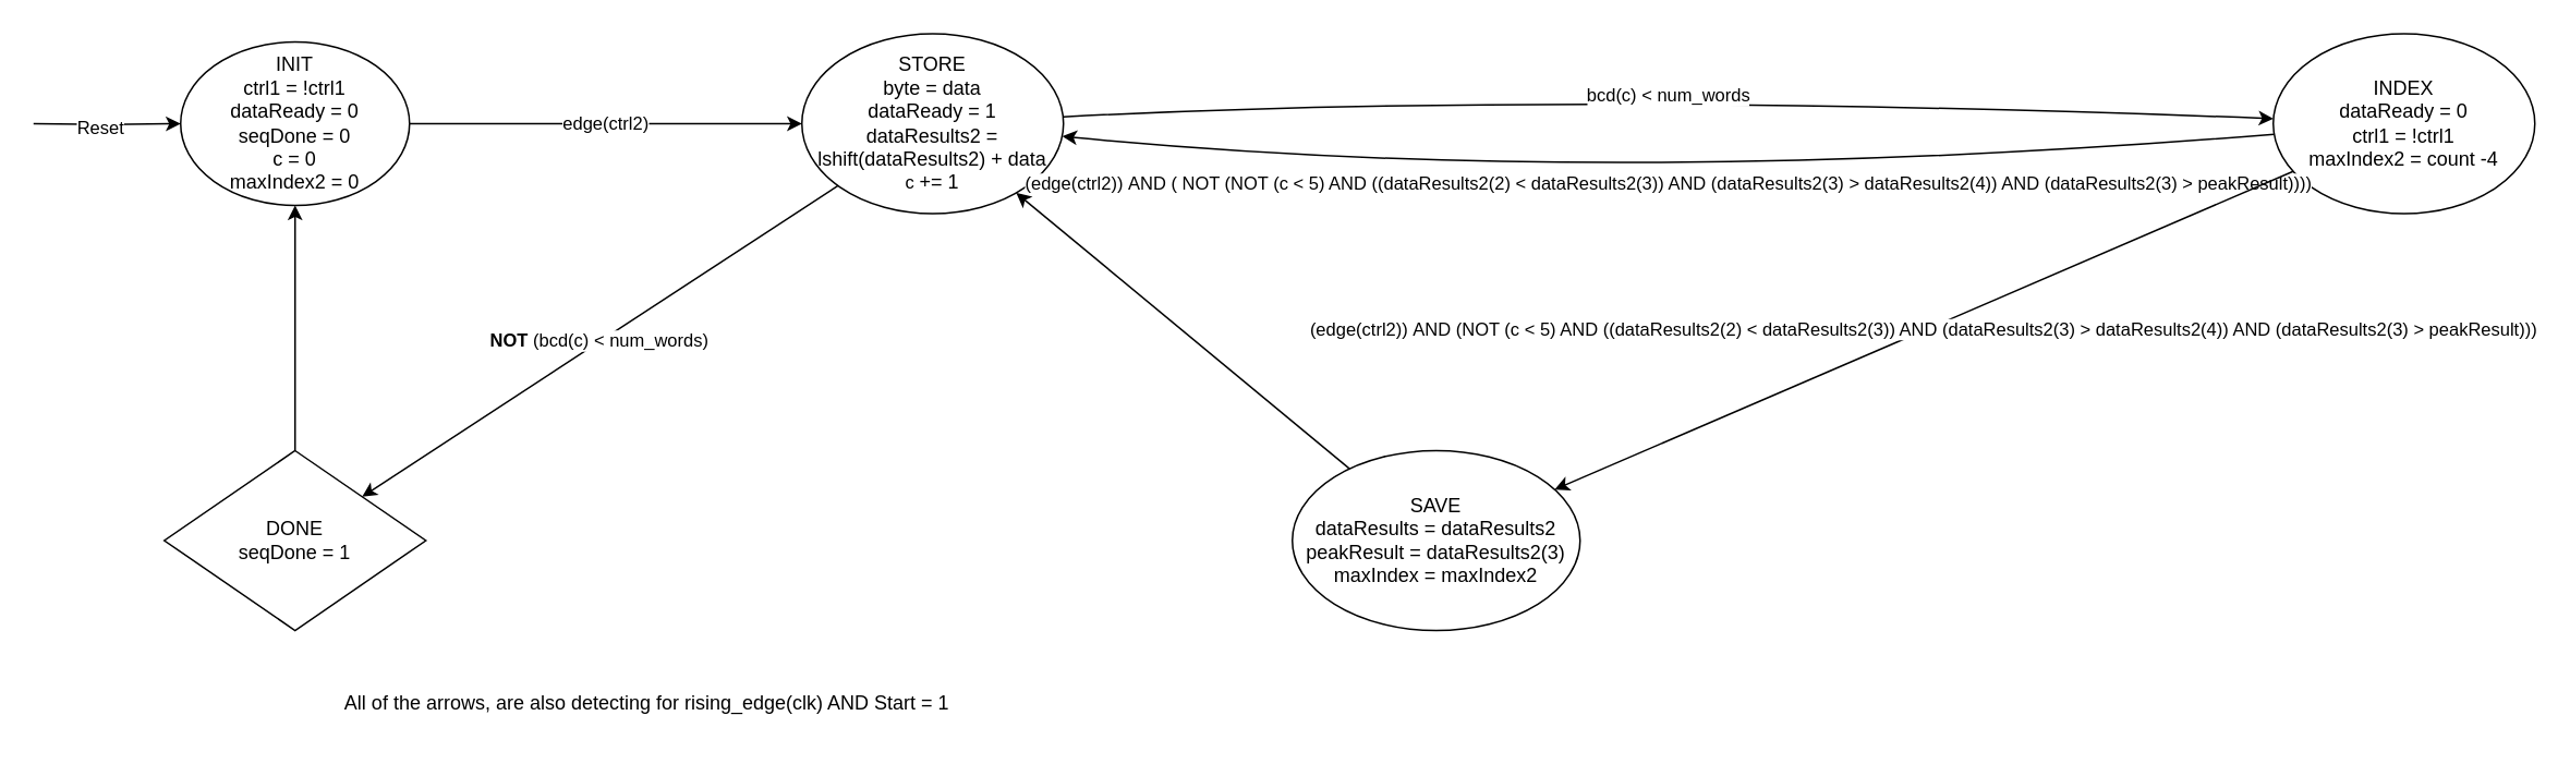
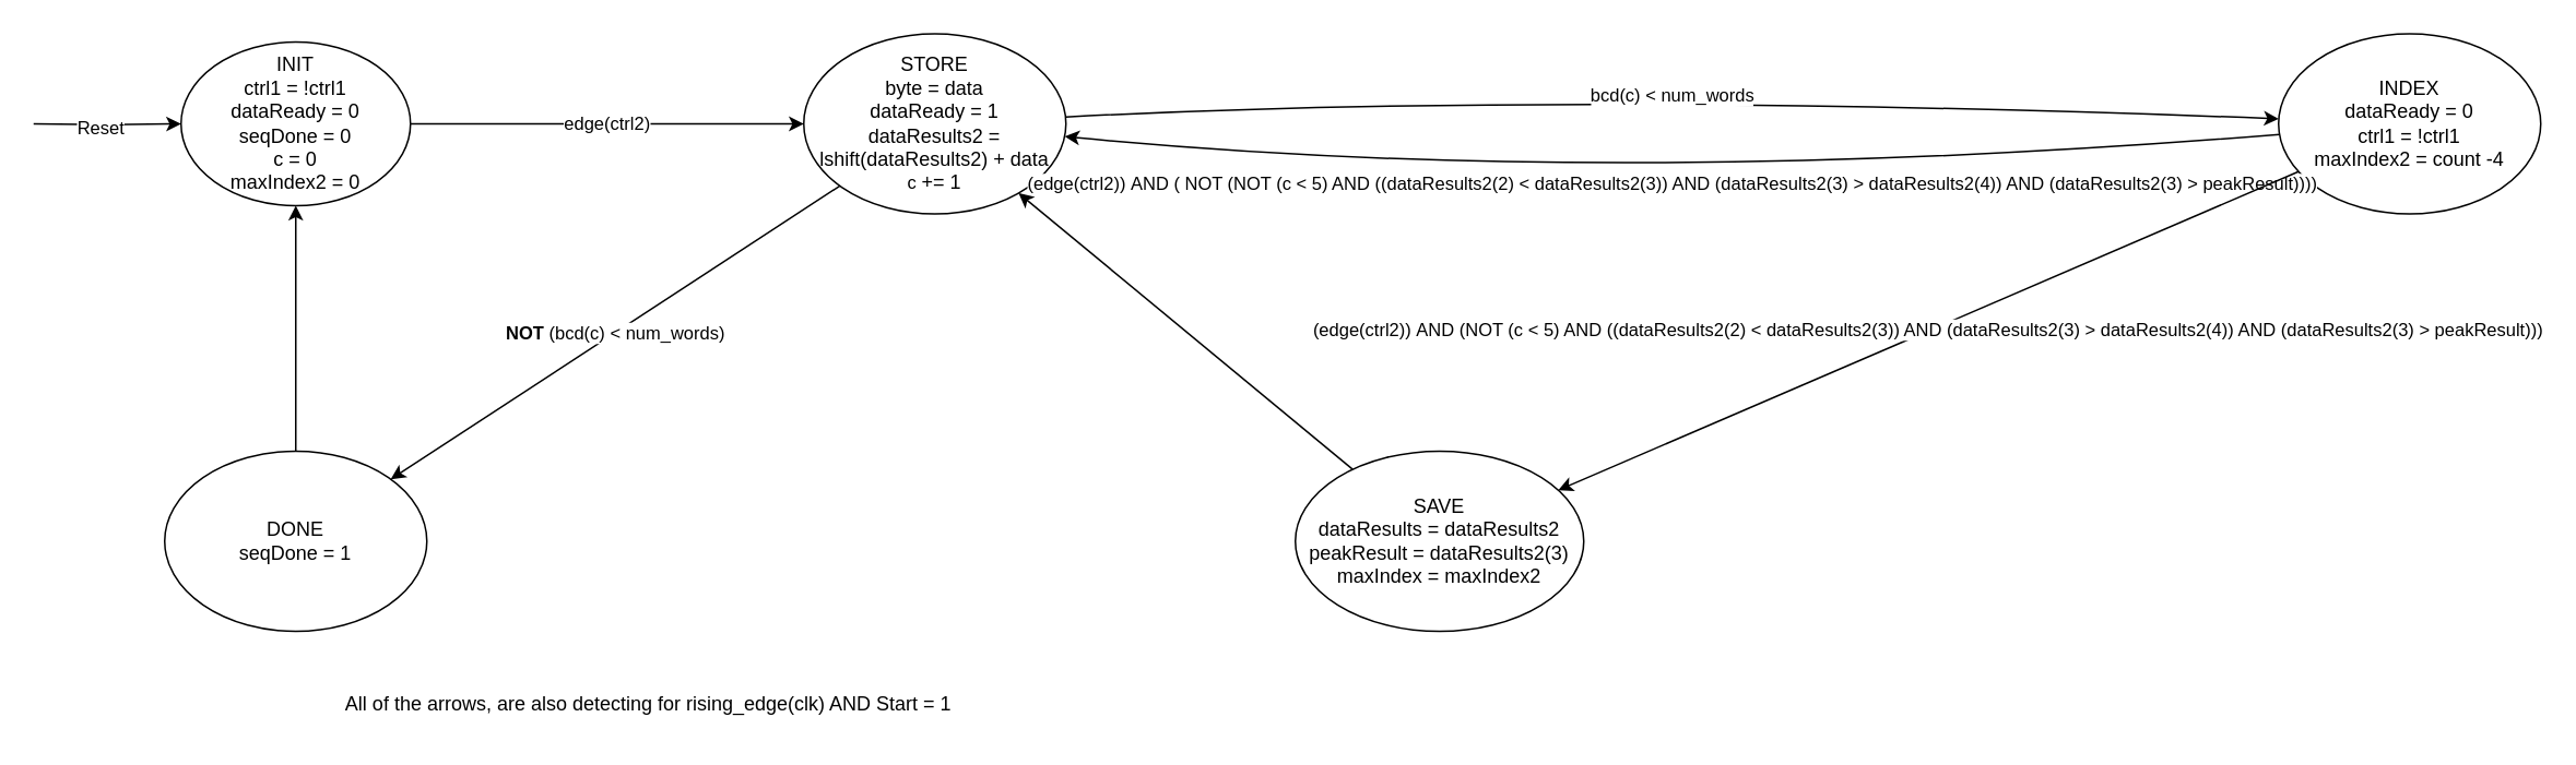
  <mxCell id="0" />
  <mxCell id="1" parent="0" />
  <mxCell id="2" value="edge(ctrl2)" style="edgeStyle=orthogonalEdgeStyle;rounded=0;orthogonalLoop=1;jettySize=auto;html=1;" parent="1" source="3" target="4" edge="1"><mxGeometry relative="1" as="geometry" /></mxCell>
  <mxCell id="3" value="INIT&lt;div&gt;ctrl1 = !ctrl1&lt;/div&gt;&lt;div&gt;dataReady = 0&lt;/div&gt;&lt;div&gt;seqDone = 0&lt;/div&gt;&lt;div&gt;c = 0&lt;/div&gt;&lt;div&gt;maxIndex2 = 0&lt;/div&gt;" style="ellipse;whiteSpace=wrap;html=1;" parent="1" vertex="1"><mxGeometry x="110" y="25" width="140" height="100" as="geometry" /></mxCell>
  <mxCell id="4" value="&lt;div&gt;STORE&lt;/div&gt;&lt;div&gt;byte = data&lt;/div&gt;&lt;div&gt;dataReady = 1&lt;/div&gt;&lt;div&gt;dataResults2 = lshift(dataResults2) + data&lt;/div&gt;&lt;div&gt;&lt;span style=&quot;background-color: rgb(255, 255, 255); font-size: 11px; text-wrap: nowrap;&quot;&gt;c&amp;nbsp;&lt;/span&gt;+= 1&lt;/div&gt;" style="ellipse;whiteSpace=wrap;html=1;" parent="1" vertex="1"><mxGeometry x="490" y="20" width="160" height="110" as="geometry" /></mxCell>
  <mxCell id="5" value="&lt;div&gt;&lt;span style=&quot;background-color: initial;&quot;&gt;INDEX&lt;/span&gt;&lt;/div&gt;&lt;div&gt;&lt;span style=&quot;background-color: initial;&quot;&gt;dataReady = 0&lt;/span&gt;&lt;br&gt;&lt;/div&gt;&lt;div&gt;ctrl1 = !ctrl1&lt;/div&gt;&lt;div&gt;maxIndex2 = count -4&lt;/div&gt;" style="ellipse;whiteSpace=wrap;html=1;" parent="1" vertex="1"><mxGeometry x="1390" y="20" width="160" height="110" as="geometry" /></mxCell>
  <mxCell id="6" value="(edge(ctrl2))&amp;nbsp;AND ( NOT (NOT (c &amp;lt; 5) AND ((dataResults2(2) &amp;lt; dataResults2(3)) AND (dataResults2(3) &amp;gt; dataResults2(4)) AND (dataResults2(3) &amp;gt; peakResult))))" style="curved=1;endArrow=classic;html=1;rounded=0;" parent="1" source="5" target="4" edge="1"><mxGeometry x="-0.0" width="50" height="50" relative="1" as="geometry"><mxPoint x="930" y="415" as="sourcePoint" /><mxPoint x="980" y="365" as="targetPoint" /><Array as="points"><mxPoint x="980" y="115" /></Array><mxPoint as="offset" /></mxGeometry></mxCell>
  <mxCell id="7" value="bcd(c) &lt; num_words" style="curved=1;endArrow=classic;html=1;rounded=0;" parent="1" source="4" target="5" edge="1"><mxGeometry width="50" height="50" relative="1" as="geometry"><mxPoint x="1191" y="30" as="sourcePoint" /><mxPoint x="630" y="25" as="targetPoint" /><Array as="points"><mxPoint x="950" y="55" /></Array></mxGeometry></mxCell>
  <mxCell id="8" value="&lt;div&gt;SAVE&lt;/div&gt;&lt;div&gt;dataResults = dataResults2&lt;/div&gt;&lt;div&gt;&lt;span style=&quot;background-color: initial;&quot;&gt;peakResult = dataResults2(3)&lt;/span&gt;&lt;br&gt;&lt;/div&gt;&lt;div&gt;&lt;div&gt;maxIndex = maxIndex2&lt;/div&gt;&lt;/div&gt;" style="ellipse;whiteSpace=wrap;html=1;" parent="1" vertex="1"><mxGeometry x="790" y="275" width="176" height="110" as="geometry" /></mxCell>
  <mxCell id="9" value="&lt;div&gt;(edge(ctrl2))&amp;nbsp;AND (NOT (c &amp;lt; 5) AND ((dataResults2(2) &amp;lt; dataResults2(3)) AND (dataResults2(3) &amp;gt; dataResults2(4)) AND (dataResults2(3) &amp;gt; peakResult)))&lt;br&gt;&lt;/div&gt;" style="endArrow=classic;html=1;rounded=0;" parent="1" source="5" target="8" edge="1"><mxGeometry x="0.002" width="50" height="50" relative="1" as="geometry"><mxPoint x="930" y="385" as="sourcePoint" /><mxPoint x="980" y="335" as="targetPoint" /><mxPoint as="offset" /></mxGeometry></mxCell>
  <mxCell id="10" style="edgeStyle=orthogonalEdgeStyle;rounded=0;orthogonalLoop=1;jettySize=auto;html=1;entryX=0;entryY=0.5;entryDx=0;entryDy=0;" parent="1" target="3" edge="1"><mxGeometry relative="1" as="geometry"><mxPoint x="20" y="75" as="sourcePoint" /></mxGeometry></mxCell>
  <mxCell id="11" value="Reset" style="edgeLabel;html=1;align=center;verticalAlign=middle;resizable=0;points=[];" parent="10" vertex="1" connectable="0"><mxGeometry x="-0.089" y="-2" relative="1" as="geometry"><mxPoint as="offset" /></mxGeometry></mxCell>
- <mxCell id="12" value="&lt;div&gt;&lt;span style=&quot;background-color: initial;&quot;&gt;DONE&lt;/span&gt;&lt;/div&gt;&lt;div&gt;&lt;span style=&quot;background-color: initial;&quot;&gt;seqDone = 1&lt;/span&gt;&lt;br&gt;&lt;/div&gt;" style="rhombus;whiteSpace=wrap;html=1;" parent="1" vertex="1"><mxGeometry x="100" y="275" width="160" height="110" as="geometry" /></mxCell>
+ <mxCell id="12" value="&lt;div&gt;&lt;span style=&quot;background-color: initial;&quot;&gt;DONE&lt;/span&gt;&lt;/div&gt;&lt;div&gt;&lt;span style=&quot;background-color: initial;&quot;&gt;seqDone = 1&lt;/span&gt;&lt;br&gt;&lt;/div&gt;" style="ellipse;whiteSpace=wrap;html=1;" parent="1" vertex="1"><mxGeometry x="100" y="275" width="160" height="110" as="geometry" /></mxCell>
  <mxCell id="13" value="" style="endArrow=classic;html=1;rounded=0;" parent="1" source="12" target="3" edge="1"><mxGeometry width="50" height="50" relative="1" as="geometry"><mxPoint x="930" y="385" as="sourcePoint" /><mxPoint x="980" y="335" as="targetPoint" /></mxGeometry></mxCell>
  <mxCell id="14" value="NOT &lt;span style=&quot;font-weight: normal;&quot;&gt;(&lt;/span&gt;&lt;span style=&quot;font-weight: 400;&quot;&gt;bcd(c) &amp;lt; num_words)&lt;/span&gt;" style="endArrow=classic;html=1;rounded=0;fontStyle=1" parent="1" source="4" target="12" edge="1"><mxGeometry width="50" height="50" relative="1" as="geometry"><mxPoint x="930" y="385" as="sourcePoint" /><mxPoint x="980" y="335" as="targetPoint" /></mxGeometry></mxCell>
  <mxCell id="15" value="All of the arrows, are also detecting for rising_edge(clk) AND Start = 1" style="text;html=1;align=center;verticalAlign=middle;resizable=0;points=[];autosize=1;strokeColor=none;fillColor=none;" parent="1" vertex="1"><mxGeometry x="200" y="415" width="390" height="30" as="geometry" /></mxCell>
  <mxCell id="16" value="" style="endArrow=classic;html=1;rounded=0;" parent="1" source="8" target="4" edge="1"><mxGeometry width="50" height="50" relative="1" as="geometry"><mxPoint x="950" y="415" as="sourcePoint" /><mxPoint x="1000" y="365" as="targetPoint" /></mxGeometry></mxCell>
